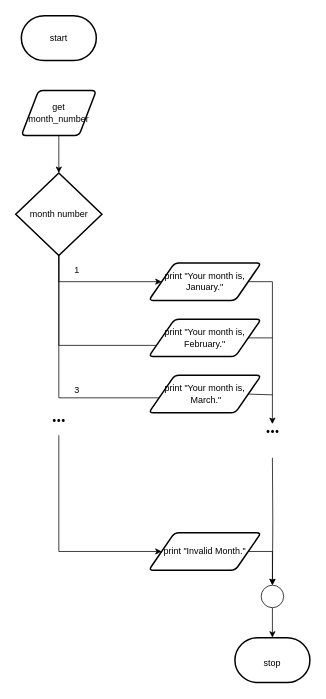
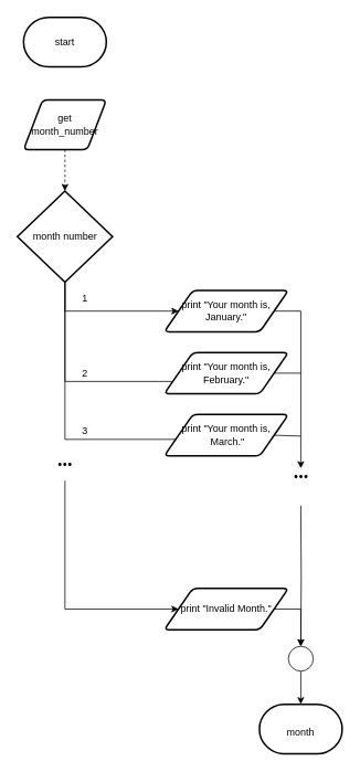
  <mxCell id="0" />
  <mxCell id="1" parent="0" />
  <mxCell id="2" value="start" style="strokeWidth=2;html=1;shape=mxgraph.flowchart.terminator;whiteSpace=wrap;" parent="1" vertex="1"><mxGeometry x="28" y="20" width="100" height="60" as="geometry" /></mxCell>
- <mxCell id="3" style="edgeStyle=none;html=1;entryX=0.5;entryY=0;entryDx=0;entryDy=0;entryPerimeter=0;" parent="1" source="4" target="9" edge="1"><mxGeometry relative="1" as="geometry" /></mxCell>
+ <mxCell id="3" style="edgeStyle=none;html=1;entryX=0.5;entryY=0;entryDx=0;entryDy=0;entryPerimeter=0;dashed=1;" parent="1" source="4" target="9" edge="1"><mxGeometry relative="1" as="geometry" /></mxCell>
  <mxCell id="4" value="get &lt;br&gt;month_number" style="shape=parallelogram;html=1;strokeWidth=2;perimeter=parallelogramPerimeter;whiteSpace=wrap;rounded=1;arcSize=12;size=0.23;" parent="1" vertex="1"><mxGeometry x="28" y="120" width="100" height="60" as="geometry" /></mxCell>
  <mxCell id="5" style="edgeStyle=orthogonalEdgeStyle;html=1;entryX=0;entryY=0.5;entryDx=0;entryDy=0;entryPerimeter=0;strokeColor=none;rounded=0;" parent="1" edge="1"><mxGeometry relative="1" as="geometry"><mxPoint x="203" y="460" as="targetPoint" /><mxPoint x="131.9" y="515" as="sourcePoint" /></mxGeometry></mxCell>
  <mxCell id="6" style="edgeStyle=orthogonalEdgeStyle;html=1;entryX=0;entryY=0.5;entryDx=0;entryDy=0;exitX=0.5;exitY=1;exitDx=0;exitDy=0;exitPerimeter=0;rounded=0;" parent="1" source="9" target="11" edge="1"><mxGeometry relative="1" as="geometry"><mxPoint x="78" y="390" as="targetPoint" /><Array as="points"><mxPoint x="78" y="375" /></Array></mxGeometry></mxCell>
  <mxCell id="7" style="edgeStyle=orthogonalEdgeStyle;rounded=0;html=1;entryX=0;entryY=0.5;entryDx=0;entryDy=0;" edge="1" parent="1" source="9" target="13"><mxGeometry relative="1" as="geometry"><mxPoint x="78" y="450" as="targetPoint" /><Array as="points"><mxPoint x="78" y="460" /><mxPoint x="215" y="460" /></Array></mxGeometry></mxCell>
  <mxCell id="8" style="edgeStyle=orthogonalEdgeStyle;rounded=0;html=1;entryX=0;entryY=0.5;entryDx=0;entryDy=0;" edge="1" parent="1" source="9" target="15"><mxGeometry relative="1" as="geometry"><Array as="points"><mxPoint x="78" y="530" /><mxPoint x="215" y="530" /></Array></mxGeometry></mxCell>
  <mxCell id="9" value="month number" style="strokeWidth=2;html=1;shape=mxgraph.flowchart.decision;whiteSpace=wrap;" parent="1" vertex="1"><mxGeometry x="20.5" y="230" width="115" height="110" as="geometry" /></mxCell>
  <mxCell id="10" style="edgeStyle=orthogonalEdgeStyle;rounded=0;html=1;fontFamily=Comic Sans MS;fontSize=24;" edge="1" parent="1" source="11"><mxGeometry relative="1" as="geometry"><mxPoint x="363" y="565" as="targetPoint" /><Array as="points"><mxPoint x="363" y="375" /></Array></mxGeometry></mxCell>
  <mxCell id="11" value="print &quot;Your month is, January.&quot;" style="shape=parallelogram;html=1;strokeWidth=2;perimeter=parallelogramPerimeter;whiteSpace=wrap;rounded=1;arcSize=12;size=0.23;" vertex="1" parent="1"><mxGeometry x="198" y="350" width="150" height="50" as="geometry" /></mxCell>
  <mxCell id="12" value="1" style="text;html=1;align=center;verticalAlign=middle;resizable=0;points=[];autosize=1;strokeColor=none;fillColor=none;" vertex="1" parent="1"><mxGeometry x="92" y="350" width="20" height="20" as="geometry" /></mxCell>
  <mxCell id="13" value="print &quot;Your month is, February.&quot;" style="shape=parallelogram;html=1;strokeWidth=2;perimeter=parallelogramPerimeter;whiteSpace=wrap;rounded=1;arcSize=12;size=0.23;" vertex="1" parent="1"><mxGeometry x="198" y="425" width="150" height="50" as="geometry" /></mxCell>
+ <mxCell id="14" value="2" style="text;html=1;align=center;verticalAlign=middle;resizable=0;points=[];autosize=1;strokeColor=none;fillColor=none;" vertex="1" parent="1"><mxGeometry x="92" y="440" width="20" height="20" as="geometry" /></mxCell>
  <mxCell id="15" value="print &quot;Your month is,&lt;br&gt;&amp;nbsp;March.&quot;" style="shape=parallelogram;html=1;strokeWidth=2;perimeter=parallelogramPerimeter;whiteSpace=wrap;rounded=1;arcSize=12;size=0.23;" vertex="1" parent="1"><mxGeometry x="198" y="500" width="150" height="50" as="geometry" /></mxCell>
  <mxCell id="16" value="3" style="text;html=1;align=center;verticalAlign=middle;resizable=0;points=[];autosize=1;strokeColor=none;fillColor=none;" vertex="1" parent="1"><mxGeometry x="92" y="510" width="20" height="20" as="geometry" /></mxCell>
  <mxCell id="17" value="&lt;font style=&quot;font-size: 24px&quot; face=&quot;Comic Sans MS&quot;&gt;&lt;b&gt;...&lt;/b&gt;&lt;/font&gt;" style="text;html=1;align=center;verticalAlign=middle;resizable=0;points=[];autosize=1;strokeColor=none;fillColor=none;" vertex="1" parent="1"><mxGeometry x="53" y="545" width="50" height="20" as="geometry" /></mxCell>
  <mxCell id="18" value="" style="endArrow=classic;html=1;rounded=0;fontFamily=Comic Sans MS;fontSize=24;entryX=0;entryY=0.5;entryDx=0;entryDy=0;edgeStyle=orthogonalEdgeStyle;" edge="1" parent="1" target="20"><mxGeometry width="50" height="50" relative="1" as="geometry"><mxPoint x="78" y="580" as="sourcePoint" /><mxPoint x="78" y="740" as="targetPoint" /><Array as="points"><mxPoint x="78" y="735" /></Array></mxGeometry></mxCell>
  <mxCell id="19" style="edgeStyle=orthogonalEdgeStyle;rounded=0;html=1;entryX=0.5;entryY=0;entryDx=0;entryDy=0;fontFamily=Comic Sans MS;fontSize=24;exitX=1;exitY=0.5;exitDx=0;exitDy=0;" edge="1" parent="1" source="20" target="26"><mxGeometry relative="1" as="geometry"><Array as="points"><mxPoint x="363" y="735" /></Array></mxGeometry></mxCell>
  <mxCell id="20" value="print &quot;Invalid Month.&quot;" style="shape=parallelogram;html=1;strokeWidth=2;perimeter=parallelogramPerimeter;whiteSpace=wrap;rounded=1;arcSize=12;size=0.23;" vertex="1" parent="1"><mxGeometry x="198" y="710" width="150" height="50" as="geometry" /></mxCell>
  <mxCell id="21" style="edgeStyle=orthogonalEdgeStyle;rounded=0;html=1;fontFamily=Comic Sans MS;fontSize=24;" edge="1" parent="1" target="26"><mxGeometry relative="1" as="geometry"><mxPoint x="363" y="610" as="sourcePoint" /></mxGeometry></mxCell>
  <mxCell id="22" value="&lt;font style=&quot;font-size: 24px&quot; face=&quot;Comic Sans MS&quot;&gt;&lt;b&gt;...&lt;/b&gt;&lt;/font&gt;" style="text;html=1;align=center;verticalAlign=middle;resizable=0;points=[];autosize=1;strokeColor=none;fillColor=none;" vertex="1" parent="1"><mxGeometry x="338" y="560" width="50" height="20" as="geometry" /></mxCell>
  <mxCell id="23" value="" style="endArrow=none;html=1;rounded=0;fontFamily=Comic Sans MS;fontSize=24;entryX=1;entryY=0.5;entryDx=0;entryDy=0;" edge="1" parent="1" target="13"><mxGeometry width="50" height="50" relative="1" as="geometry"><mxPoint x="363" y="450" as="sourcePoint" /><mxPoint x="288" y="500" as="targetPoint" /></mxGeometry></mxCell>
  <mxCell id="24" value="" style="endArrow=none;html=1;rounded=0;fontFamily=Comic Sans MS;fontSize=24;entryX=1;entryY=0.5;entryDx=0;entryDy=0;" edge="1" parent="1" target="15"><mxGeometry width="50" height="50" relative="1" as="geometry"><mxPoint x="363" y="526" as="sourcePoint" /><mxPoint x="288" y="500" as="targetPoint" /></mxGeometry></mxCell>
  <mxCell id="25" style="edgeStyle=orthogonalEdgeStyle;rounded=0;html=1;entryX=0.5;entryY=0;entryDx=0;entryDy=0;entryPerimeter=0;fontFamily=Helvetica;fontSize=12;" edge="1" parent="1" source="26" target="27"><mxGeometry relative="1" as="geometry" /></mxCell>
  <mxCell id="26" value="" style="ellipse;whiteSpace=wrap;html=1;aspect=fixed;fontFamily=Comic Sans MS;fontSize=24;" vertex="1" parent="1"><mxGeometry x="348" y="780" width="30" height="30" as="geometry" /></mxCell>
- <mxCell id="27" value="&lt;font style=&quot;font-size: 12px&quot; face=&quot;Helvetica&quot;&gt;stop&lt;/font&gt;" style="strokeWidth=2;html=1;shape=mxgraph.flowchart.terminator;whiteSpace=wrap;fontFamily=Comic Sans MS;fontSize=24;" vertex="1" parent="1"><mxGeometry x="313" y="850" width="100" height="60" as="geometry" /></mxCell>
+ <mxCell id="27" value="&lt;font style=&quot;font-size: 12px&quot; face=&quot;Helvetica&quot;&gt;month&lt;/font&gt;" style="strokeWidth=2;html=1;shape=mxgraph.flowchart.terminator;whiteSpace=wrap;fontFamily=Comic Sans MS;fontSize=24;" vertex="1" parent="1"><mxGeometry x="313" y="850" width="100" height="60" as="geometry" /></mxCell>
